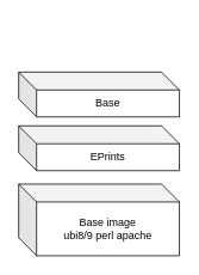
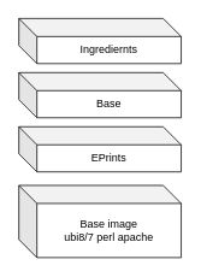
  <mxCell id="0" />
  <mxCell id="1" parent="0" />
  <mxCell id="2" value="" style="group" vertex="1" connectable="0" parent="1"><mxGeometry x="20" y="20" width="180" height="265" as="geometry" /></mxCell>
- <mxCell id="3" value="Base image&lt;br&gt;ubi8/9 perl apache" style="shape=cube;whiteSpace=wrap;html=1;boundedLbl=1;backgroundOutline=1;darkOpacity=0.05;darkOpacity2=0.1;" vertex="1" parent="2"><mxGeometry y="185" width="180" height="80" as="geometry" /></mxCell>
+ <mxCell id="3" value="Base image&lt;br&gt;ubi8/7 perl apache" style="shape=cube;whiteSpace=wrap;html=1;boundedLbl=1;backgroundOutline=1;darkOpacity=0.05;darkOpacity2=0.1;" vertex="1" parent="2"><mxGeometry y="185" width="180" height="80" as="geometry" /></mxCell>
  <mxCell id="4" value="EPrints" style="shape=cube;whiteSpace=wrap;html=1;boundedLbl=1;backgroundOutline=1;darkOpacity=0.05;darkOpacity2=0.1;" vertex="1" parent="2"><mxGeometry y="120" width="180" height="50" as="geometry" /></mxCell>
+ <mxCell id="5" value="Ingrediernts" style="shape=cube;whiteSpace=wrap;html=1;boundedLbl=1;backgroundOutline=1;darkOpacity=0.05;darkOpacity2=0.1;" vertex="1" parent="2"><mxGeometry width="180" height="50" as="geometry" /></mxCell>
  <mxCell id="6" value="Base" style="shape=cube;whiteSpace=wrap;html=1;boundedLbl=1;backgroundOutline=1;darkOpacity=0.05;darkOpacity2=0.1;" vertex="1" parent="2"><mxGeometry y="60" width="180" height="50" as="geometry" /></mxCell>
